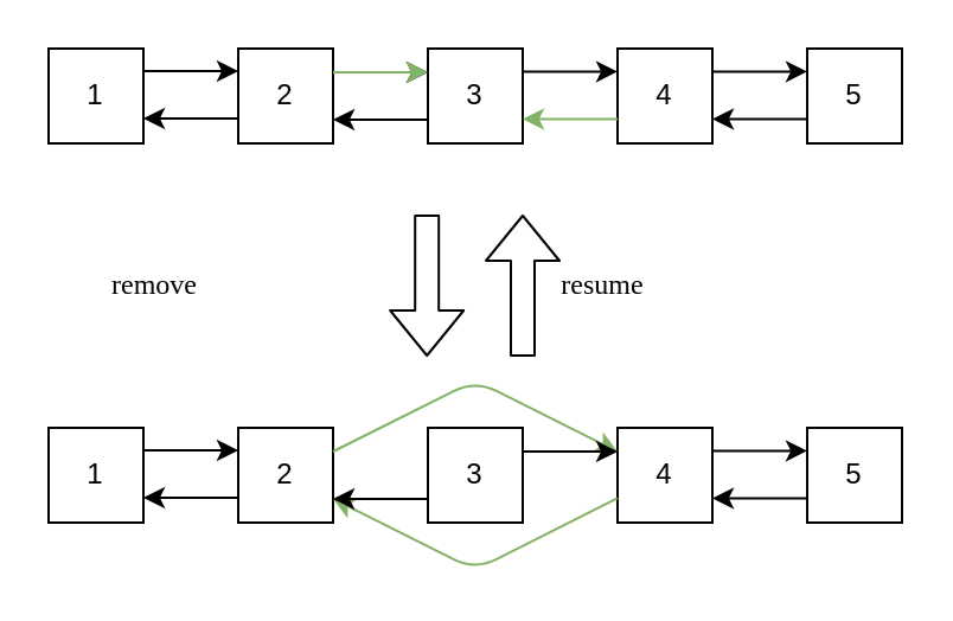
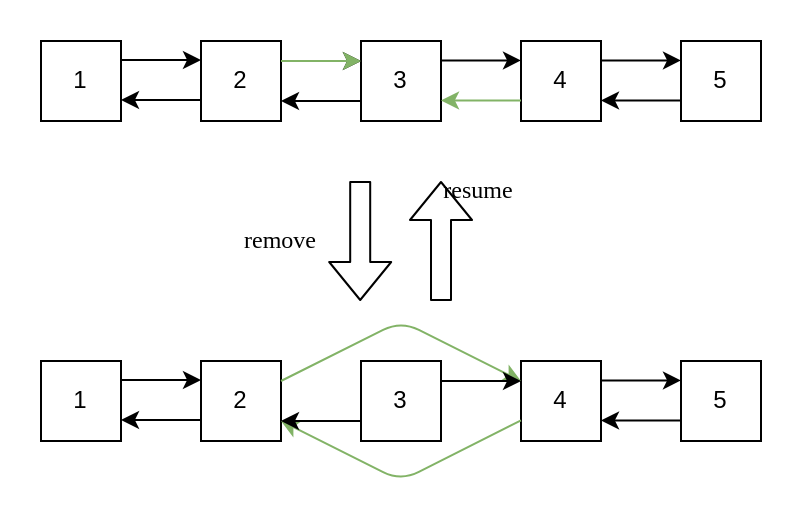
  <mxCell id="0" />
  <mxCell id="1" parent="0" />
  <mxCell id="2" value="3" style="rounded=0;whiteSpace=wrap;html=1;" parent="1" vertex="1"><mxGeometry x="180" y="20" width="40" height="40" as="geometry" /></mxCell>
  <mxCell id="3" value="4" style="rounded=0;whiteSpace=wrap;html=1;" parent="1" vertex="1"><mxGeometry x="260" y="20" width="40" height="40" as="geometry" /></mxCell>
  <mxCell id="4" value="2" style="rounded=0;whiteSpace=wrap;html=1;" parent="1" vertex="1"><mxGeometry x="100" y="20" width="40" height="40" as="geometry" /></mxCell>
  <mxCell id="5" value="1" style="rounded=0;whiteSpace=wrap;html=1;" parent="1" vertex="1"><mxGeometry x="20" y="20" width="40" height="40" as="geometry" /></mxCell>
  <mxCell id="6" value="5" style="rounded=0;whiteSpace=wrap;html=1;" parent="1" vertex="1"><mxGeometry x="340" y="20" width="40" height="40" as="geometry" /></mxCell>
  <mxCell id="7" value="" style="endArrow=classic;html=1;entryX=0;entryY=0.25;entryDx=0;entryDy=0;exitX=1;exitY=0.25;exitDx=0;exitDy=0;" parent="1" source="4" target="2" edge="1"><mxGeometry width="50" height="50" relative="1" as="geometry"><mxPoint x="210" y="90" as="sourcePoint" /><mxPoint x="260" y="40" as="targetPoint" /></mxGeometry></mxCell>
  <mxCell id="8" value="" style="endArrow=classic;html=1;entryX=1;entryY=0.75;entryDx=0;entryDy=0;exitX=0;exitY=0.75;exitDx=0;exitDy=0;" parent="1" source="2" target="4" edge="1"><mxGeometry width="50" height="50" relative="1" as="geometry"><mxPoint x="210" y="90" as="sourcePoint" /><mxPoint x="260" y="40" as="targetPoint" /></mxGeometry></mxCell>
  <mxCell id="9" value="" style="endArrow=classic;html=1;entryX=0;entryY=0.25;entryDx=0;entryDy=0;exitX=1;exitY=0.25;exitDx=0;exitDy=0;" parent="1" edge="1"><mxGeometry width="50" height="50" relative="1" as="geometry"><mxPoint x="60" y="29.5" as="sourcePoint" /><mxPoint x="100" y="29.5" as="targetPoint" /></mxGeometry></mxCell>
  <mxCell id="10" value="" style="endArrow=classic;html=1;entryX=1;entryY=0.75;entryDx=0;entryDy=0;exitX=0;exitY=0.75;exitDx=0;exitDy=0;" parent="1" edge="1"><mxGeometry width="50" height="50" relative="1" as="geometry"><mxPoint x="100" y="49.5" as="sourcePoint" /><mxPoint x="60" y="49.5" as="targetPoint" /></mxGeometry></mxCell>
  <mxCell id="11" value="" style="endArrow=classic;html=1;entryX=0;entryY=0.25;entryDx=0;entryDy=0;exitX=1;exitY=0.25;exitDx=0;exitDy=0;" parent="1" edge="1"><mxGeometry width="50" height="50" relative="1" as="geometry"><mxPoint x="220" y="29.71" as="sourcePoint" /><mxPoint x="260" y="29.71" as="targetPoint" /></mxGeometry></mxCell>
  <mxCell id="12" value="" style="endArrow=classic;html=1;entryX=1;entryY=0.75;entryDx=0;entryDy=0;exitX=0;exitY=0.75;exitDx=0;exitDy=0;fillColor=#d5e8d4;strokeColor=#82b366;" parent="1" edge="1"><mxGeometry width="50" height="50" relative="1" as="geometry"><mxPoint x="260" y="49.71" as="sourcePoint" /><mxPoint x="220" y="49.71" as="targetPoint" /></mxGeometry></mxCell>
  <mxCell id="13" value="" style="endArrow=classic;html=1;entryX=0;entryY=0.25;entryDx=0;entryDy=0;exitX=1;exitY=0.25;exitDx=0;exitDy=0;" parent="1" edge="1"><mxGeometry width="50" height="50" relative="1" as="geometry"><mxPoint x="300" y="29.71" as="sourcePoint" /><mxPoint x="340" y="29.71" as="targetPoint" /></mxGeometry></mxCell>
  <mxCell id="14" value="" style="endArrow=classic;html=1;entryX=1;entryY=0.75;entryDx=0;entryDy=0;exitX=0;exitY=0.75;exitDx=0;exitDy=0;" parent="1" edge="1"><mxGeometry width="50" height="50" relative="1" as="geometry"><mxPoint x="340" y="49.71" as="sourcePoint" /><mxPoint x="300" y="49.71" as="targetPoint" /></mxGeometry></mxCell>
  <mxCell id="15" value="" style="shape=flexArrow;endArrow=classic;html=1;" parent="1" edge="1"><mxGeometry width="50" height="50" relative="1" as="geometry"><mxPoint x="179.6" y="90" as="sourcePoint" /><mxPoint x="179.6" y="150" as="targetPoint" /></mxGeometry></mxCell>
  <mxCell id="16" value="3" style="rounded=0;whiteSpace=wrap;html=1;" parent="1" vertex="1"><mxGeometry x="180" y="180" width="40" height="40" as="geometry" /></mxCell>
  <mxCell id="17" value="4" style="rounded=0;whiteSpace=wrap;html=1;" parent="1" vertex="1"><mxGeometry x="260" y="180" width="40" height="40" as="geometry" /></mxCell>
  <mxCell id="18" value="2" style="rounded=0;whiteSpace=wrap;html=1;" parent="1" vertex="1"><mxGeometry x="100" y="180" width="40" height="40" as="geometry" /></mxCell>
  <mxCell id="19" value="1" style="rounded=0;whiteSpace=wrap;html=1;" parent="1" vertex="1"><mxGeometry x="20" y="180" width="40" height="40" as="geometry" /></mxCell>
  <mxCell id="20" value="5" style="rounded=0;whiteSpace=wrap;html=1;" parent="1" vertex="1"><mxGeometry x="340" y="180" width="40" height="40" as="geometry" /></mxCell>
  <mxCell id="21" value="" style="endArrow=classic;html=1;entryX=0;entryY=0.25;entryDx=0;entryDy=0;exitX=1;exitY=0.25;exitDx=0;exitDy=0;fillColor=#d5e8d4;strokeColor=#82b366;" parent="1" source="18" target="17" edge="1"><mxGeometry width="50" height="50" relative="1" as="geometry"><mxPoint x="210" y="250" as="sourcePoint" /><mxPoint x="260" y="200" as="targetPoint" /><Array as="points"><mxPoint x="200" y="160" /></Array></mxGeometry></mxCell>
  <mxCell id="22" value="" style="endArrow=classic;html=1;entryX=0;entryY=0.25;entryDx=0;entryDy=0;exitX=1;exitY=0.25;exitDx=0;exitDy=0;" parent="1" edge="1"><mxGeometry width="50" height="50" relative="1" as="geometry"><mxPoint x="60" y="189.5" as="sourcePoint" /><mxPoint x="100" y="189.5" as="targetPoint" /></mxGeometry></mxCell>
  <mxCell id="23" value="" style="endArrow=classic;html=1;entryX=1;entryY=0.75;entryDx=0;entryDy=0;exitX=0;exitY=0.75;exitDx=0;exitDy=0;" parent="1" edge="1"><mxGeometry width="50" height="50" relative="1" as="geometry"><mxPoint x="100" y="209.5" as="sourcePoint" /><mxPoint x="60" y="209.5" as="targetPoint" /></mxGeometry></mxCell>
  <mxCell id="24" value="" style="endArrow=classic;html=1;exitX=0;exitY=0.75;exitDx=0;exitDy=0;fillColor=#d5e8d4;strokeColor=#82b366;" parent="1" edge="1"><mxGeometry width="50" height="50" relative="1" as="geometry"><mxPoint x="260" y="209.71" as="sourcePoint" /><mxPoint x="140" y="210" as="targetPoint" /><Array as="points"><mxPoint x="200" y="240" /></Array></mxGeometry></mxCell>
  <mxCell id="25" value="" style="endArrow=classic;html=1;entryX=0;entryY=0.25;entryDx=0;entryDy=0;exitX=1;exitY=0.25;exitDx=0;exitDy=0;" parent="1" edge="1"><mxGeometry width="50" height="50" relative="1" as="geometry"><mxPoint x="300" y="189.71" as="sourcePoint" /><mxPoint x="340" y="189.71" as="targetPoint" /></mxGeometry></mxCell>
  <mxCell id="26" value="" style="endArrow=classic;html=1;entryX=1;entryY=0.75;entryDx=0;entryDy=0;exitX=0;exitY=0.75;exitDx=0;exitDy=0;" parent="1" edge="1"><mxGeometry width="50" height="50" relative="1" as="geometry"><mxPoint x="340" y="209.71" as="sourcePoint" /><mxPoint x="300" y="209.71" as="targetPoint" /></mxGeometry></mxCell>
  <mxCell id="27" value="" style="endArrow=classic;html=1;entryX=1;entryY=0.75;entryDx=0;entryDy=0;exitX=0;exitY=0.75;exitDx=0;exitDy=0;" parent="1" source="16" target="18" edge="1"><mxGeometry width="50" height="50" relative="1" as="geometry"><mxPoint x="190" y="220" as="sourcePoint" /><mxPoint x="240" y="170" as="targetPoint" /></mxGeometry></mxCell>
  <mxCell id="28" value="" style="endArrow=classic;html=1;entryX=0;entryY=0.25;entryDx=0;entryDy=0;exitX=1;exitY=0.25;exitDx=0;exitDy=0;" parent="1" source="16" target="17" edge="1"><mxGeometry width="50" height="50" relative="1" as="geometry"><mxPoint x="190" y="220" as="sourcePoint" /><mxPoint x="240" y="170" as="targetPoint" /></mxGeometry></mxCell>
  <mxCell id="29" value="" style="shape=flexArrow;endArrow=classic;html=1;" parent="1" edge="1"><mxGeometry width="50" height="50" relative="1" as="geometry"><mxPoint x="220" y="150" as="sourcePoint" /><mxPoint x="220" y="90" as="targetPoint" /></mxGeometry></mxCell>
- <mxCell id="30" value="&lt;div&gt;&lt;font face=&quot;Lucida Console&quot;&gt;remove&lt;/font&gt;&lt;/div&gt;" style="text;html=1;strokeColor=none;fillColor=none;align=center;verticalAlign=middle;whiteSpace=wrap;rounded=0;" parent="1" vertex="1"><mxGeometry x="45" y="110" width="40" height="20" as="geometry" /></mxCell>
- <mxCell id="31" value="&lt;div&gt;&lt;font face=&quot;Lucida Console&quot;&gt;resume&lt;/font&gt;&lt;/div&gt;" style="text;html=1;strokeColor=none;fillColor=none;align=center;verticalAlign=middle;whiteSpace=wrap;rounded=0;" parent="1" vertex="1"><mxGeometry x="234" y="110" width="40" height="20" as="geometry" /></mxCell>
+ <mxCell id="30" value="&lt;div&gt;&lt;font face=&quot;Lucida Console&quot;&gt;remove&lt;/font&gt;&lt;/div&gt;" style="text;html=1;strokeColor=none;fillColor=none;align=center;verticalAlign=middle;whiteSpace=wrap;rounded=0;" parent="1" vertex="1"><mxGeometry x="120" y="110" width="40" height="20" as="geometry" /></mxCell>
+ <mxCell id="31" value="&lt;div&gt;&lt;font face=&quot;Lucida Console&quot;&gt;resume&lt;/font&gt;&lt;/div&gt;" style="text;html=1;strokeColor=none;fillColor=none;align=center;verticalAlign=middle;whiteSpace=wrap;rounded=0;" parent="1" vertex="1"><mxGeometry x="219" y="85" width="40" height="20" as="geometry" /></mxCell>
  <mxCell id="32" value="" style="endArrow=classic;html=1;entryX=0;entryY=0.25;entryDx=0;entryDy=0;exitX=1;exitY=0.25;exitDx=0;exitDy=0;fillColor=#d5e8d4;strokeColor=#82b366;" parent="1" edge="1"><mxGeometry width="50" height="50" relative="1" as="geometry"><mxPoint x="140" y="30" as="sourcePoint" /><mxPoint x="180" y="30" as="targetPoint" /></mxGeometry></mxCell>
